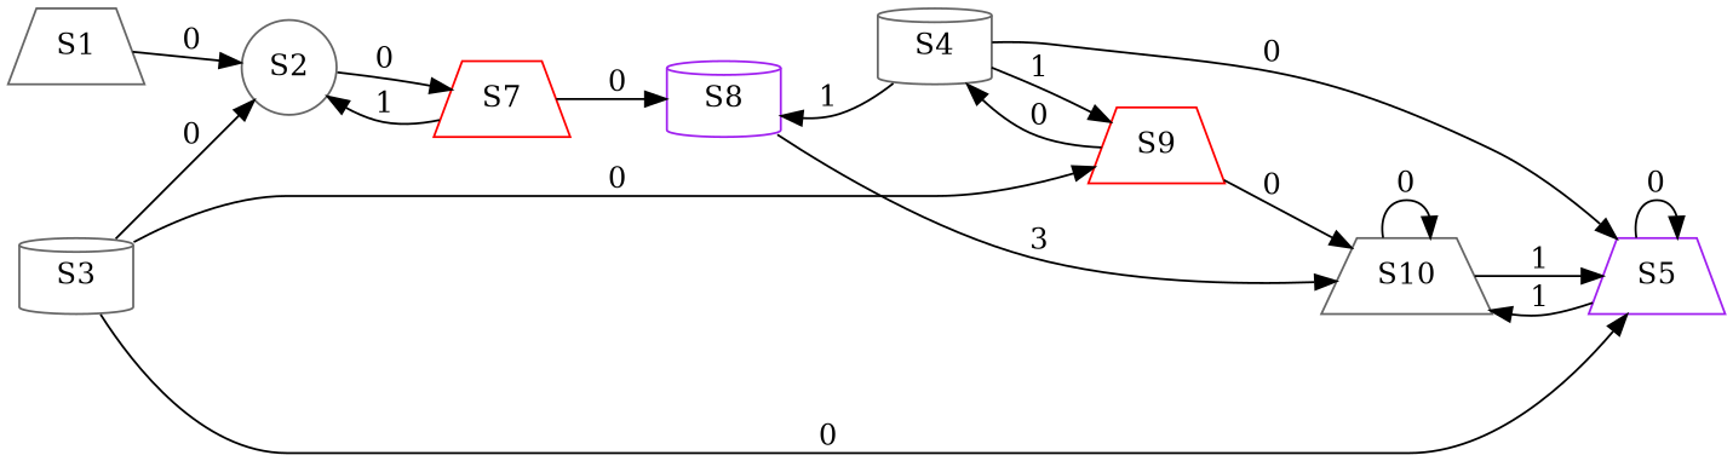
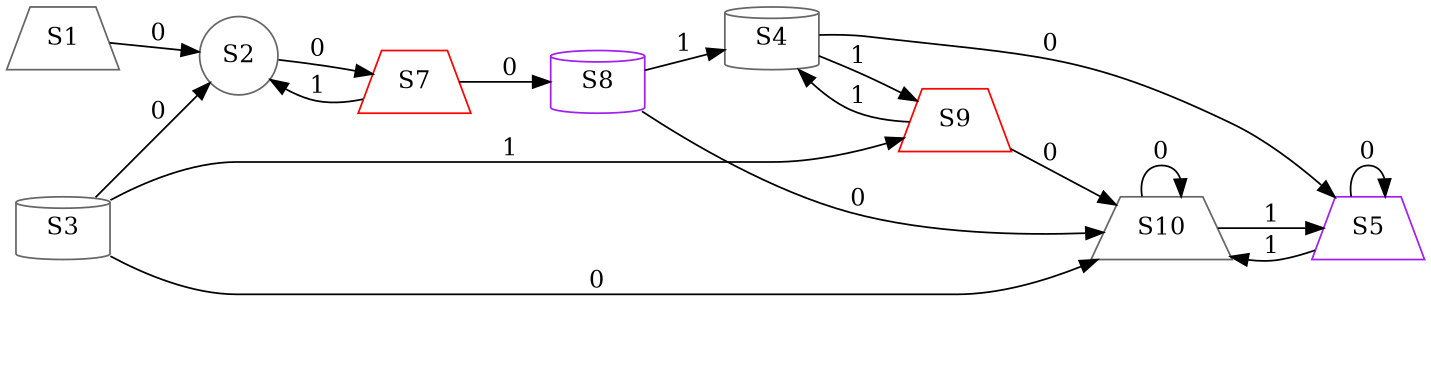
  digraph {
    rankdir=LR
    node [color=gray40 shape=trapezium]
    S2 [shape=circle]
    S1
    S7 [color=red]
    S4 [shape=cylinder]
    S9 [color=red]
    S5 [color=purple]
    S10
    S8 [color=purple shape=cylinder]
    S3 [shape=cylinder]
    S2 -> S7 [label=0]
    S1 -> S2 [label=0]
    S7 -> S2 [label=1]
    S7 -> S8 [label=0]
    S4 -> S9 [label=1]
    S4 -> S5 [label=0]
-   S9 -> S4 [label=0]
+   S9 -> S4 [label=1]
    S9 -> S10 [label=0]
    S5 -> S5 [label=0]
    S5 -> S10 [label=1]
    S10 -> S5 [label=1]
    S10 -> S10 [label=0]
-   S4 -> S8 [label=1]
-   S8 -> S10 [label=3]
+   S8 -> S4 [label=1]
+   S8 -> S10 [label=0]
    S3 -> S2 [label=0]
-   S3 -> S9 [label=0]
-   S3 -> S5 [label=0]
+   S3 -> S9 [label=1]
+   S3 -> S10 [label=0]
  }
